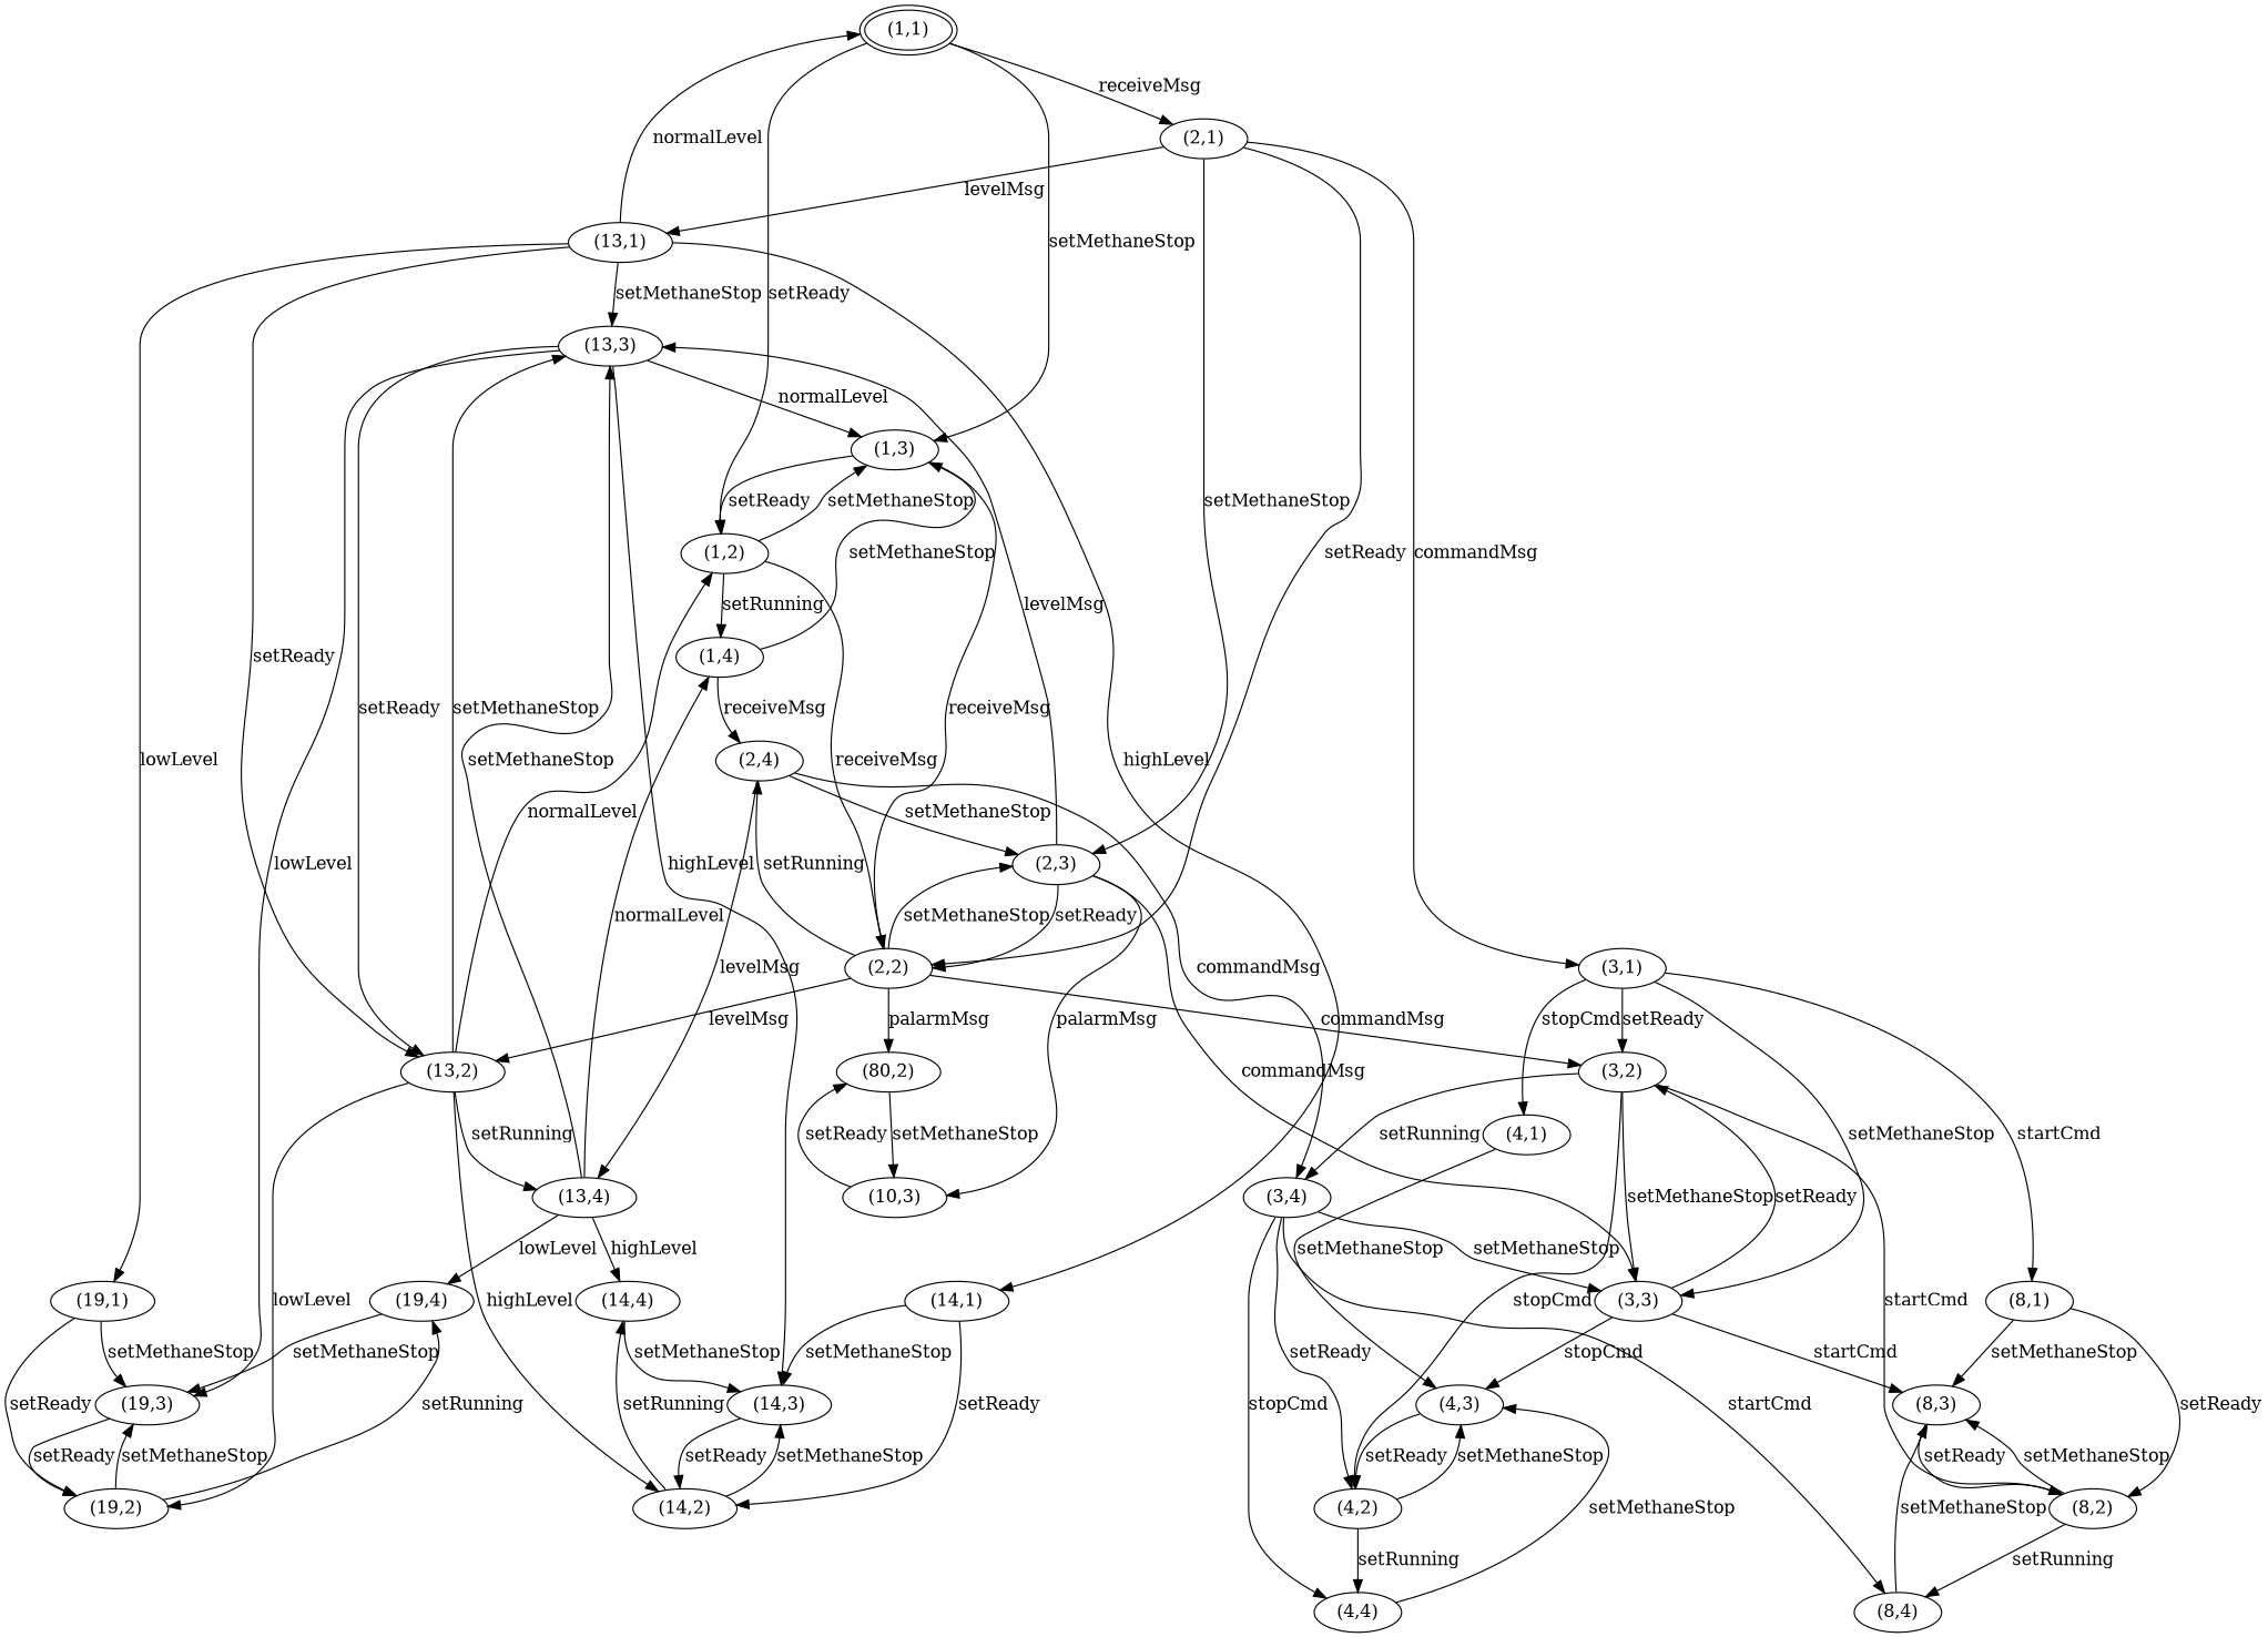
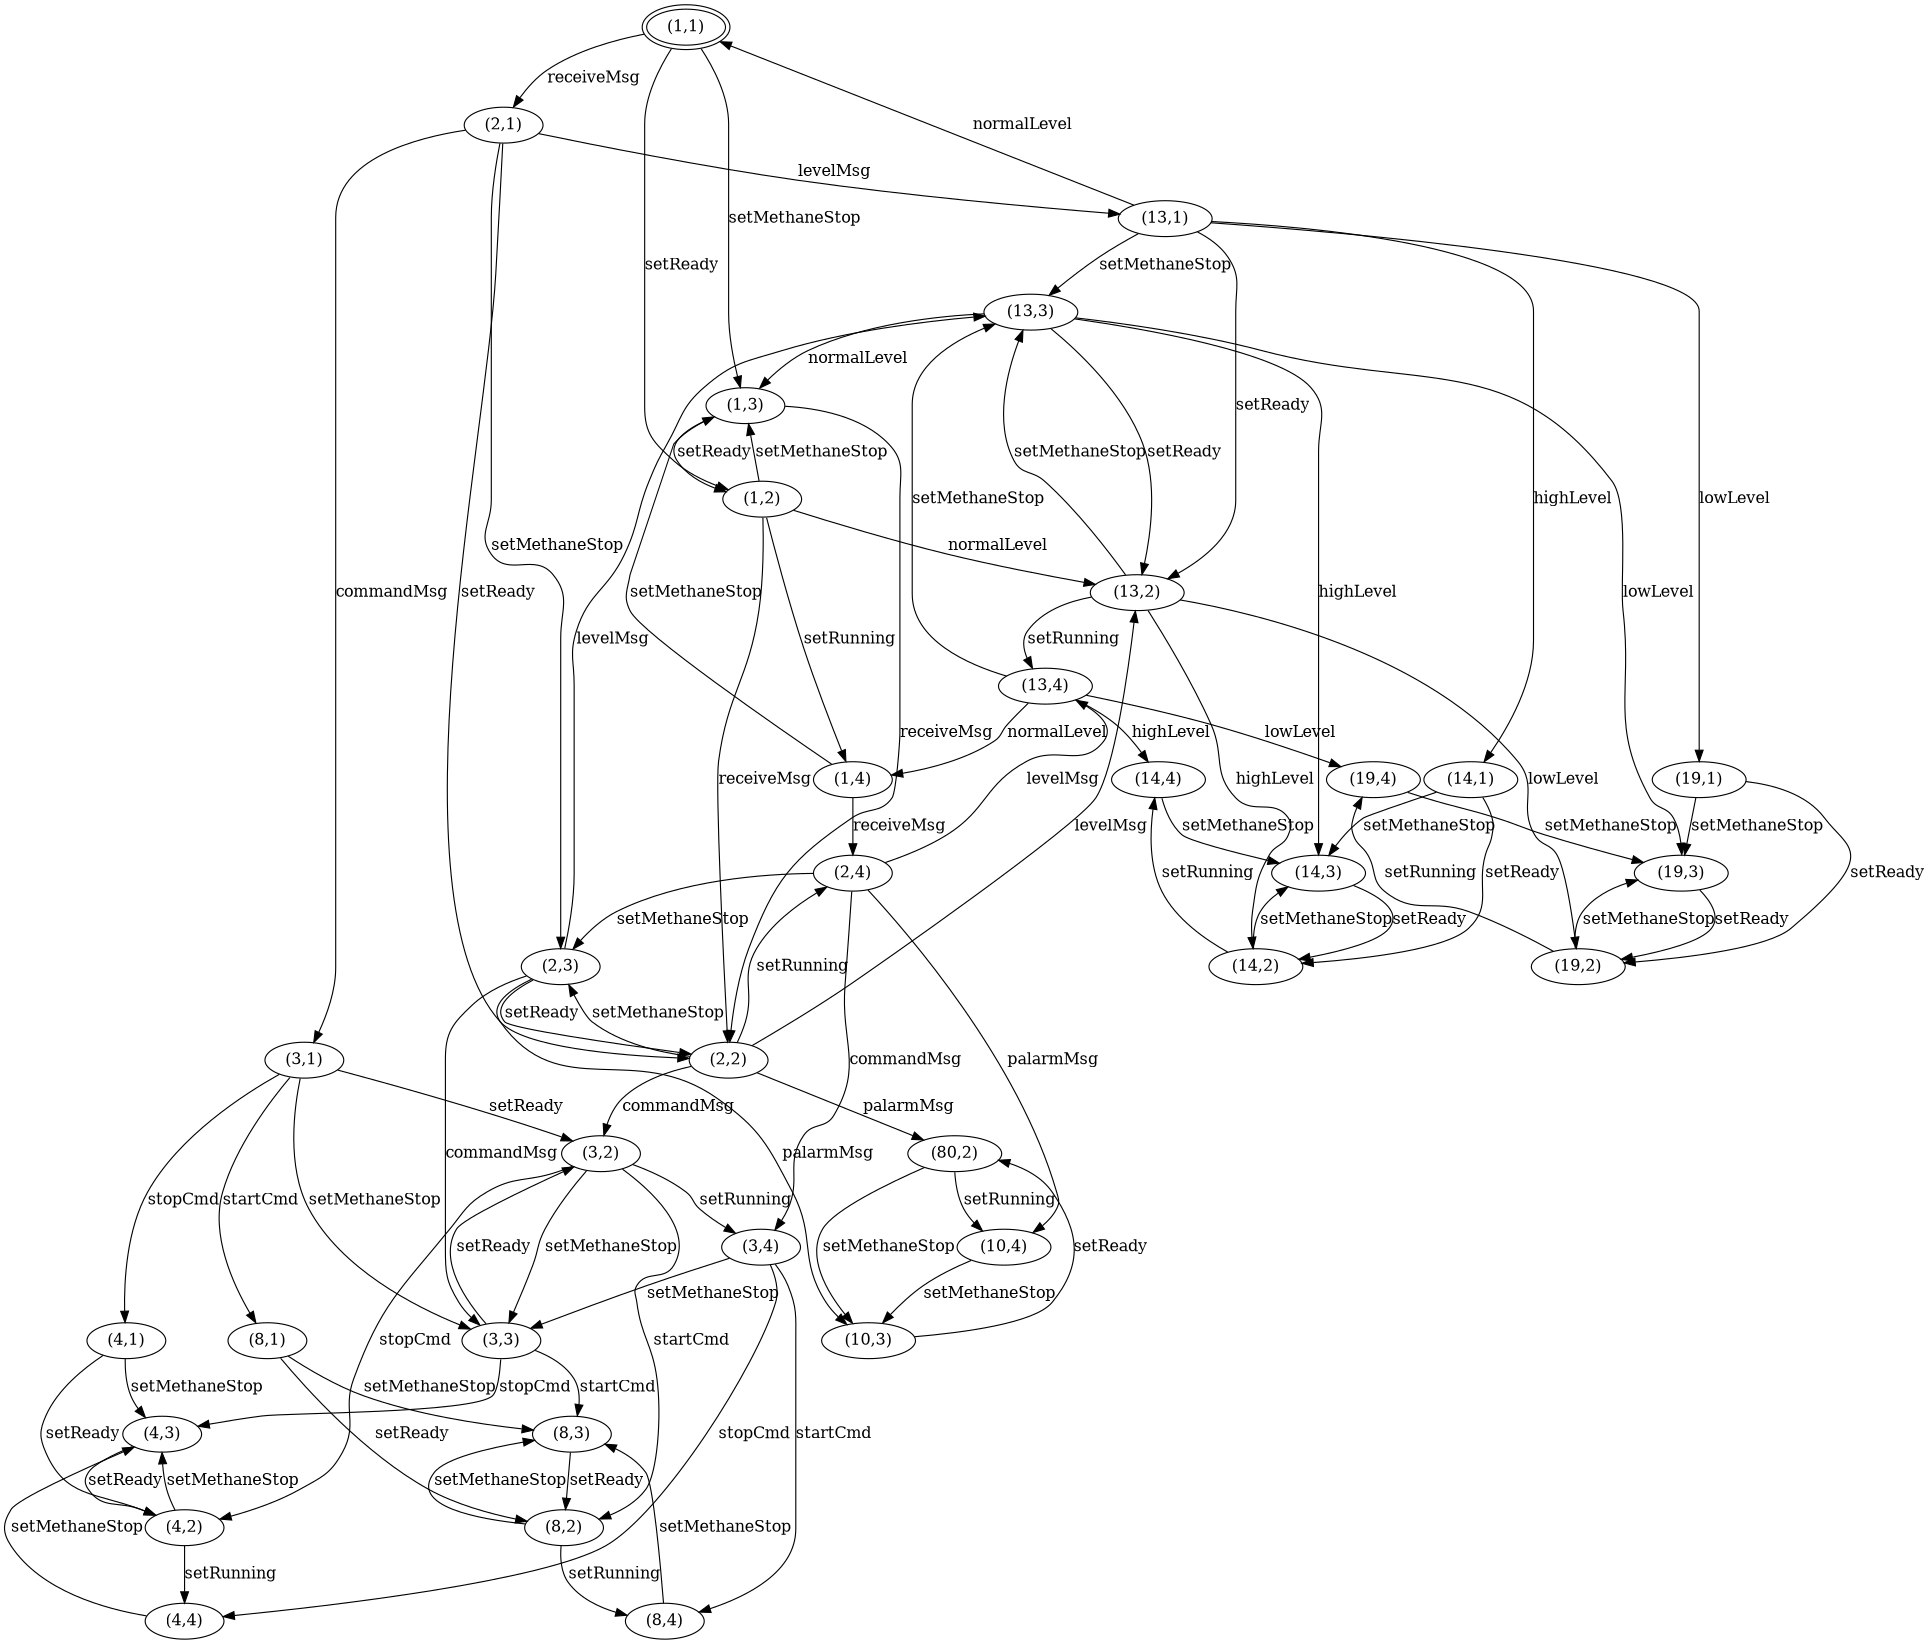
  digraph {
    mclimit=10.0
    nodesep=0.05
    n1 [height=0.25 label="(1,1)" peripheries=2 width=0.25]
    n2 [height=0.25 label="(2,1)" width=0.25]
    n3 [height=0.25 label="(1,2)" width=0.25]
    n4 [height=0.25 label="(1,3)" width=0.25]
    n5 [height=0.25 label="(13,1)" width=0.25]
    n6 [height=0.25 label="(3,1)" width=0.25]
    n7 [height=0.25 label="(2,2)" width=0.25]
    n8 [height=0.25 label="(2,3)" width=0.25]
    n9 [height=0.25 label="(1,4)" width=0.25]
    n10 [height=0.25 label="(19,1)" width=0.25]
    n11 [height=0.25 label="(14,1)" width=0.25]
    n12 [height=0.25 label="(13,2)" width=0.25]
    n13 [height=0.25 label="(13,3)" width=0.25]
    n14 [height=0.25 label="(8,1)" width=0.25]
    n15 [height=0.25 label="(4,1)" width=0.25]
    n16 [height=0.25 label="(3,2)" width=0.25]
    n17 [height=0.25 label="(3,3)" width=0.25]
    n18 [height=0.25 label="(80,2)" width=0.25]
    n19 [height=0.25 label="(2,4)" width=0.25]
    n20 [height=0.25 label="(10,3)" width=0.25]
    n21 [height=0.25 label="(19,2)" width=0.25]
    n22 [height=0.25 label="(19,3)" width=0.25]
    n23 [height=0.25 label="(14,2)" width=0.25]
    n24 [height=0.25 label="(14,3)" width=0.25]
    n25 [height=0.25 label="(13,4)" width=0.25]
+   n26 [height=0.25 label="(10,4)" width=0.25]
    n27 [height=0.25 label="(8,2)" width=0.25]
    n28 [height=0.25 label="(8,3)" width=0.25]
    n29 [height=0.25 label="(4,2)" width=0.25]
    n30 [height=0.25 label="(4,3)" width=0.25]
    n31 [height=0.25 label="(3,4)" width=0.25]
    n32 [height=0.25 label="(19,4)" width=0.25]
    n33 [height=0.25 label="(14,4)" width=0.25]
    n34 [height=0.25 label="(8,4)" width=0.25]
    n35 [height=0.25 label="(4,4)" width=0.25]
    n1 -> n2 [label=receiveMsg]
    n1 -> n3 [label=setReady]
    n1 -> n4 [label=setMethaneStop]
    n2 -> n5 [label=levelMsg]
    n2 -> n6 [label=commandMsg]
    n2 -> n7 [label=setReady]
    n2 -> n8 [label=setMethaneStop]
    n3 -> n4 [label=setMethaneStop]
    n3 -> n7 [label=receiveMsg]
    n3 -> n9 [label=setRunning]
    n4 -> n3 [label=setReady]
    n4 -> n7 [label=receiveMsg]
    n5 -> n1 [label=normalLevel]
    n5 -> n10 [label=lowLevel]
    n5 -> n11 [label=highLevel]
    n5 -> n12 [label=setReady]
    n5 -> n13 [label=setMethaneStop]
    n6 -> n14 [label=startCmd]
    n6 -> n15 [label=stopCmd]
    n6 -> n16 [label=setReady]
    n6 -> n17 [label=setMethaneStop]
    n7 -> n8 [label=setMethaneStop]
    n7 -> n12 [label=levelMsg]
    n7 -> n16 [label=commandMsg]
    n7 -> n18 [label=palarmMsg]
    n7 -> n19 [label=setRunning]
    n8 -> n7 [label=setReady]
    n8 -> n13 [label=levelMsg]
    n8 -> n17 [label=commandMsg]
    n8 -> n20 [label=palarmMsg]
    n9 -> n4 [label=setMethaneStop]
    n9 -> n19 [label=receiveMsg]
    n10 -> n21 [label=setReady]
    n10 -> n22 [label=setMethaneStop]
    n11 -> n23 [label=setReady]
    n11 -> n24 [label=setMethaneStop]
-   n12 -> n3 [label=normalLevel]
+   n3 -> n12 [label=normalLevel]
    n12 -> n13 [label=setMethaneStop]
    n12 -> n21 [label=lowLevel]
    n12 -> n23 [label=highLevel]
    n12 -> n25 [label=setRunning]
    n13 -> n4 [label=normalLevel]
    n13 -> n12 [label=setReady]
    n13 -> n22 [label=lowLevel]
    n13 -> n24 [label=highLevel]
    n14 -> n27 [label=setReady]
    n14 -> n28 [label=setMethaneStop]
-   n31 -> n29 [label=setReady]
+   n15 -> n29 [label=setReady]
    n15 -> n30 [label=setMethaneStop]
    n16 -> n17 [label=setMethaneStop]
    n16 -> n27 [label=startCmd]
    n16 -> n29 [label=stopCmd]
    n16 -> n31 [label=setRunning]
    n17 -> n16 [label=setReady]
    n17 -> n28 [label=startCmd]
    n17 -> n30 [label=stopCmd]
    n18 -> n20 [label=setMethaneStop]
+   n18 -> n26 [label=setRunning]
    n19 -> n8 [label=setMethaneStop]
    n19 -> n25 [label=levelMsg]
+   n19 -> n26 [label=palarmMsg]
    n19 -> n31 [label=commandMsg]
    n20 -> n18 [label=setReady]
    n21 -> n22 [label=setMethaneStop]
    n21 -> n32 [label=setRunning]
    n22 -> n21 [label=setReady]
    n23 -> n24 [label=setMethaneStop]
    n23 -> n33 [label=setRunning]
    n24 -> n23 [label=setReady]
    n25 -> n9 [label=normalLevel]
    n25 -> n13 [label=setMethaneStop]
    n25 -> n32 [label=lowLevel]
    n25 -> n33 [label=highLevel]
+   n26 -> n20 [label=setMethaneStop]
    n27 -> n28 [label=setMethaneStop]
    n27 -> n34 [label=setRunning]
    n28 -> n27 [label=setReady]
    n29 -> n30 [label=setMethaneStop]
    n29 -> n35 [label=setRunning]
    n30 -> n29 [label=setReady]
    n31 -> n17 [label=setMethaneStop]
    n31 -> n34 [label=startCmd]
    n31 -> n35 [label=stopCmd]
    n32 -> n22 [label=setMethaneStop]
    n33 -> n24 [label=setMethaneStop]
    n34 -> n28 [label=setMethaneStop]
    n35 -> n30 [label=setMethaneStop]
  }
